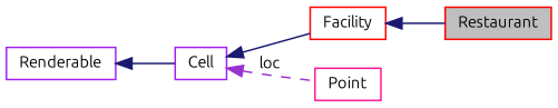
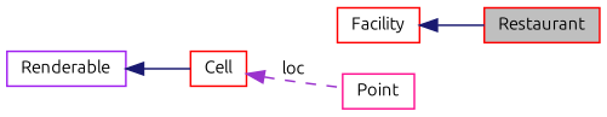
  digraph {
    fontname=Ubuntu
    rankdir=LR
    node [color=red fillcolor=white fontname=Ubuntu fontsize=10 shape=record style=filled]
    edge [color=midnightblue dir=back fontname=Ubuntu fontsize=10 labelfontname=Helvetica labelfontsize=10 style=solid]
    n1 [fillcolor=grey75 fontcolor=black height=0.2 label=Restaurant width=0.4]
    n2 [height=0.2 label=Facility width=0.4]
-   n3 [color=purple height=0.2 label=Cell width=0.4]
+   n3 [height=0.2 label=Cell width=0.4]
    n4 [color=deeppink height=0.2 label=Point width=0.4]
    n5 [color=purple height=0.2 label=Renderable width=0.4]
    n2 -> n1
-   n3 -> n2
    n3 -> n4 [color=darkorchid3 label=" loc" style=dashed]
    n5 -> n3
  }
